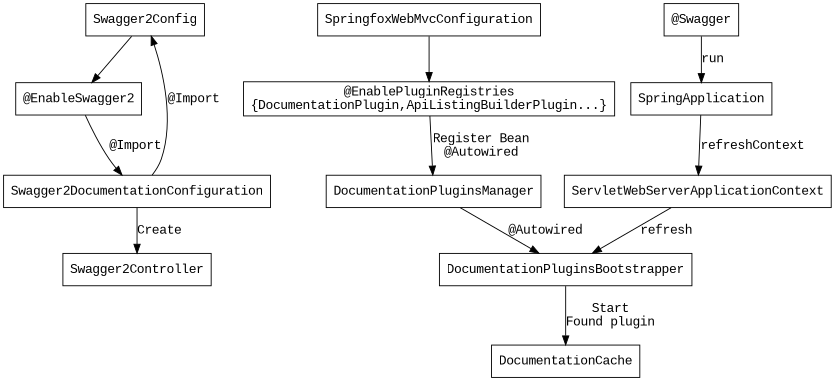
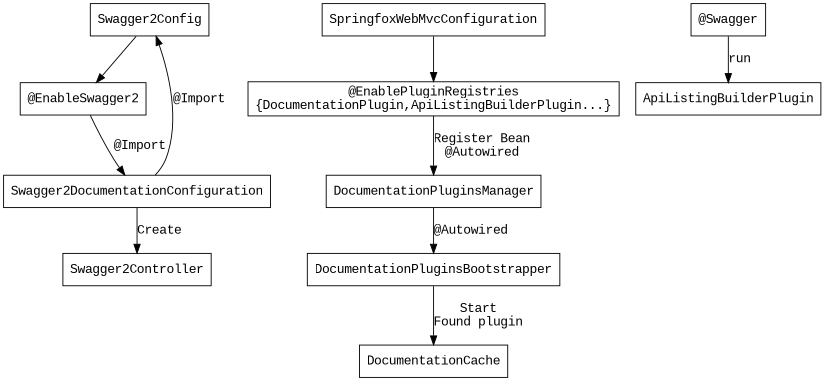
  digraph {
    fontname="Liberation Mono"
    node [fontname="Liberation Mono" shape=box]
    edge [fontname="Liberation Mono"]
    Swagger2Config
    "@EnableSwagger2"
    Swagger2DocumentationConfiguration
    Swagger2Controller
    SpringfoxWebMvcConfiguration
    "@EnablePluginRegistries\n{DocumentationPlugin,ApiListingBuilderPlugin...}"
    DocumentationPluginsManager
    DocumentationPluginsBootstrapper
    DocumentationCache
    n10 [label="@Swagger"]
-   SpringApplication
-   ServletWebServerApplicationContext
+   SpringApplication [label=ApiListingBuilderPlugin]
    Swagger2Config -> "@EnableSwagger2"
    "@EnableSwagger2" -> Swagger2DocumentationConfiguration [label="@Import"]
    Swagger2DocumentationConfiguration -> Swagger2Config [label="@Import"]
    Swagger2DocumentationConfiguration -> Swagger2Controller [label=Create]
    SpringfoxWebMvcConfiguration -> "@EnablePluginRegistries\n{DocumentationPlugin,ApiListingBuilderPlugin...}"
    "@EnablePluginRegistries\n{DocumentationPlugin,ApiListingBuilderPlugin...}" -> DocumentationPluginsManager [label="Register Bean\n@Autowired"]
    DocumentationPluginsManager -> DocumentationPluginsBootstrapper [label="@Autowired"]
    DocumentationPluginsBootstrapper -> DocumentationCache [label="Start\nFound plugin"]
    n10 -> SpringApplication [label=run]
-   SpringApplication -> ServletWebServerApplicationContext [label=refreshContext]
-   ServletWebServerApplicationContext -> DocumentationPluginsBootstrapper [label=refresh]
  }
